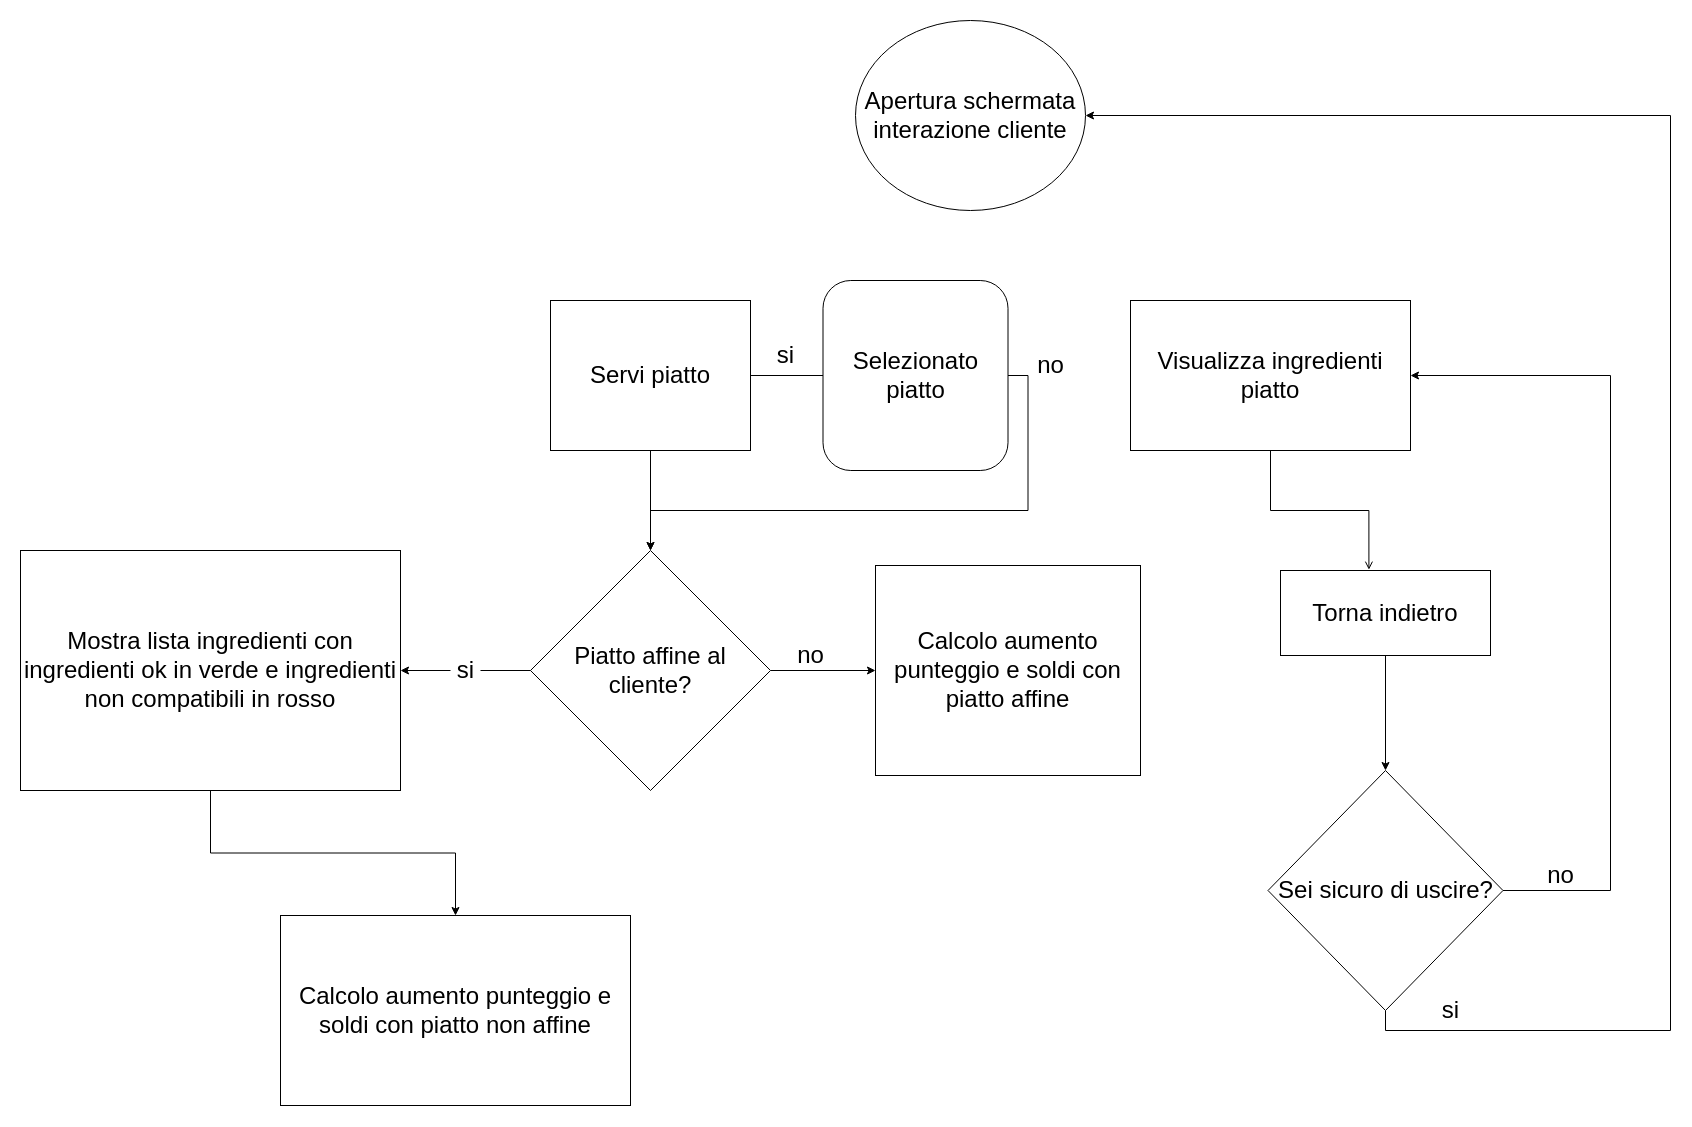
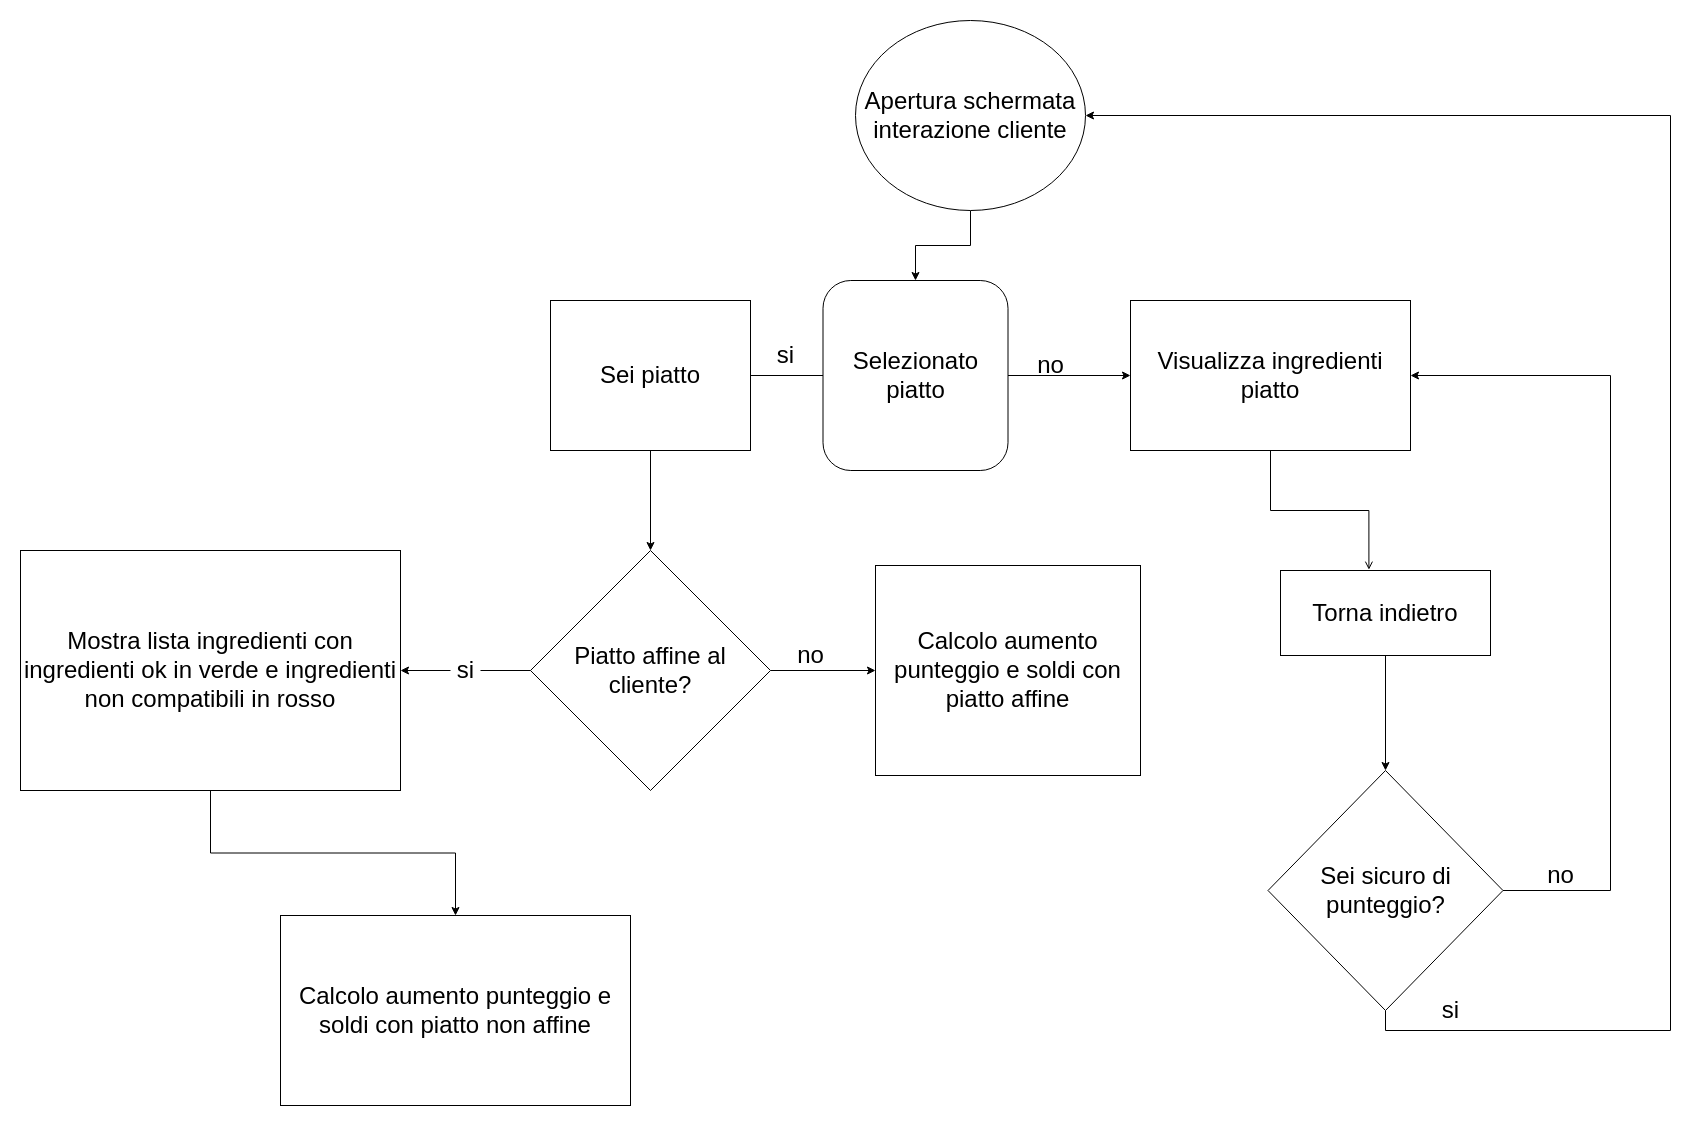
  <mxCell id="0" />
  <mxCell id="1" parent="0" />
+ <mxCell id="2" style="edgeStyle=orthogonalEdgeStyle;rounded=0;orthogonalLoop=1;jettySize=auto;html=1;exitX=0.5;exitY=1;exitDx=0;exitDy=0;entryX=0.5;entryY=0;entryDx=0;entryDy=0;fontSize=24;" parent="1" source="3" target="6" edge="1"><mxGeometry relative="1" as="geometry" /></mxCell>
  <mxCell id="3" value="Apertura schermata interazione cliente" style="ellipse;whiteSpace=wrap;html=1;fontSize=24;" parent="1" vertex="1"><mxGeometry x="855" y="20" width="230" height="190" as="geometry" /></mxCell>
  <mxCell id="4" style="edgeStyle=orthogonalEdgeStyle;rounded=0;orthogonalLoop=1;jettySize=auto;html=1;exitX=0;exitY=0.5;exitDx=0;exitDy=0;fontSize=24;endArrow=none;" parent="1" source="6" target="8" edge="1"><mxGeometry relative="1" as="geometry" /></mxCell>
- <mxCell id="5" style="edgeStyle=orthogonalEdgeStyle;rounded=0;orthogonalLoop=1;jettySize=auto;html=1;exitX=1;exitY=0.5;exitDx=0;exitDy=0;fontSize=24;" parent="1" source="6" target="20" edge="1"><mxGeometry relative="1" as="geometry"><mxPoint x="1142.5" y="625" as="sourcePoint" /></mxGeometry></mxCell>
+ <mxCell id="5" style="edgeStyle=orthogonalEdgeStyle;rounded=0;orthogonalLoop=1;jettySize=auto;html=1;exitX=1;exitY=0.5;exitDx=0;exitDy=0;fontSize=24;" parent="1" source="6" target="28" edge="1"><mxGeometry relative="1" as="geometry"><mxPoint x="1142.5" y="625" as="sourcePoint" /></mxGeometry></mxCell>
  <mxCell id="6" value="Selezionato piatto" style="whiteSpace=wrap;html=1;fontSize=24;rounded=1;" parent="1" vertex="1"><mxGeometry x="822.5" y="280" width="185" height="190" as="geometry" /></mxCell>
  <mxCell id="7" style="edgeStyle=orthogonalEdgeStyle;rounded=0;orthogonalLoop=1;jettySize=auto;html=1;exitX=0.5;exitY=1;exitDx=0;exitDy=0;entryX=0.5;entryY=0;entryDx=0;entryDy=0;fontSize=24;" parent="1" source="8" target="20" edge="1"><mxGeometry relative="1" as="geometry"><mxPoint x="689.667" y="590" as="targetPoint" /><mxPoint x="690" y="520" as="sourcePoint" /></mxGeometry></mxCell>
- <mxCell id="8" value="Servi piatto" style="rounded=0;whiteSpace=wrap;html=1;fontSize=24;" parent="1" vertex="1"><mxGeometry x="550" y="300" width="200" height="150" as="geometry" /></mxCell>
+ <mxCell id="8" value="Sei piatto" style="rounded=0;whiteSpace=wrap;html=1;fontSize=24;" parent="1" vertex="1"><mxGeometry x="550" y="300" width="200" height="150" as="geometry" /></mxCell>
  <mxCell id="9" value="si" style="text;html=1;align=center;verticalAlign=middle;resizable=0;points=[];autosize=1;strokeColor=none;fillColor=none;fontSize=24;" parent="1" vertex="1"><mxGeometry x="770" y="340" width="30" height="30" as="geometry" /></mxCell>
  <mxCell id="10" style="edgeStyle=orthogonalEdgeStyle;rounded=0;orthogonalLoop=1;jettySize=auto;html=1;exitX=0.5;exitY=1;exitDx=0;exitDy=0;entryX=0.421;entryY=-0.009;entryDx=0;entryDy=0;entryPerimeter=0;fontSize=24;endArrow=open;" parent="1" source="28" target="13" edge="1"><mxGeometry relative="1" as="geometry" /></mxCell>
  <mxCell id="11" value="no" style="text;html=1;align=center;verticalAlign=middle;resizable=0;points=[];autosize=1;strokeColor=none;fillColor=none;fontSize=24;" parent="1" vertex="1"><mxGeometry x="1030" y="350" width="40" height="30" as="geometry" /></mxCell>
  <mxCell id="12" style="edgeStyle=orthogonalEdgeStyle;rounded=0;orthogonalLoop=1;jettySize=auto;html=1;exitX=0.5;exitY=1;exitDx=0;exitDy=0;entryX=0.5;entryY=0;entryDx=0;entryDy=0;fontSize=24;" parent="1" source="13" target="16" edge="1"><mxGeometry relative="1" as="geometry" /></mxCell>
  <mxCell id="13" value="Torna indietro" style="whiteSpace=wrap;html=1;fontSize=24;" parent="1" vertex="1"><mxGeometry x="1280" y="570" width="210" height="85" as="geometry" /></mxCell>
  <mxCell id="14" style="edgeStyle=orthogonalEdgeStyle;rounded=0;orthogonalLoop=1;jettySize=auto;html=1;exitX=1;exitY=0.5;exitDx=0;exitDy=0;entryX=1;entryY=0.5;entryDx=0;entryDy=0;fontSize=24;" parent="1" source="16" target="28" edge="1"><mxGeometry relative="1" as="geometry"><Array as="points"><mxPoint x="1610" y="890" /><mxPoint x="1610" y="375" /></Array></mxGeometry></mxCell>
  <mxCell id="15" style="edgeStyle=orthogonalEdgeStyle;rounded=0;orthogonalLoop=1;jettySize=auto;html=1;exitX=0.5;exitY=1;exitDx=0;exitDy=0;fontSize=24;entryX=1;entryY=0.5;entryDx=0;entryDy=0;" parent="1" source="16" target="3" edge="1"><mxGeometry relative="1" as="geometry"><mxPoint x="1181.6" y="1040" as="targetPoint" /><Array as="points"><mxPoint x="1385" y="1030" /><mxPoint x="1670" y="1030" /><mxPoint x="1670" y="115" /></Array></mxGeometry></mxCell>
- <mxCell id="16" value="Sei sicuro di uscire?" style="rhombus;whiteSpace=wrap;html=1;fontSize=24;" parent="1" vertex="1"><mxGeometry x="1267.5" y="770" width="235" height="240" as="geometry" /></mxCell>
+ <mxCell id="16" value="Sei sicuro di punteggio?" style="rhombus;whiteSpace=wrap;html=1;fontSize=24;" parent="1" vertex="1"><mxGeometry x="1267.5" y="770" width="235" height="240" as="geometry" /></mxCell>
  <mxCell id="17" value="no" style="text;html=1;align=center;verticalAlign=middle;resizable=0;points=[];autosize=1;strokeColor=none;fillColor=none;fontSize=24;" parent="1" vertex="1"><mxGeometry x="1540" y="860" width="40" height="30" as="geometry" /></mxCell>
  <mxCell id="18" style="edgeStyle=orthogonalEdgeStyle;rounded=0;orthogonalLoop=1;jettySize=auto;html=1;exitX=0;exitY=0.5;exitDx=0;exitDy=0;entryX=1;entryY=0.5;entryDx=0;entryDy=0;startArrow=none;fontSize=24;" parent="1" source="26" target="24" edge="1"><mxGeometry relative="1" as="geometry" /></mxCell>
  <mxCell id="19" style="edgeStyle=orthogonalEdgeStyle;rounded=0;orthogonalLoop=1;jettySize=auto;html=1;exitX=1;exitY=0.5;exitDx=0;exitDy=0;entryX=0;entryY=0.5;entryDx=0;entryDy=0;fontSize=24;" parent="1" source="20" target="21" edge="1"><mxGeometry relative="1" as="geometry" /></mxCell>
  <mxCell id="20" value="Piatto affine al cliente?" style="rhombus;whiteSpace=wrap;html=1;fontSize=24;" parent="1" vertex="1"><mxGeometry x="530" y="550" width="240" height="240" as="geometry" /></mxCell>
  <mxCell id="21" value="Calcolo aumento punteggio e soldi con piatto affine" style="rounded=0;whiteSpace=wrap;html=1;fontSize=24;" parent="1" vertex="1"><mxGeometry x="875" y="565" width="265" height="210" as="geometry" /></mxCell>
  <mxCell id="22" value="Calcolo aumento punteggio e soldi con piatto non affine" style="rounded=0;whiteSpace=wrap;html=1;fontSize=24;" parent="1" vertex="1"><mxGeometry x="280" y="915" width="350" height="190" as="geometry" /></mxCell>
  <mxCell id="23" style="edgeStyle=orthogonalEdgeStyle;rounded=0;orthogonalLoop=1;jettySize=auto;html=1;exitX=0.5;exitY=1;exitDx=0;exitDy=0;fontSize=24;" parent="1" source="24" target="22" edge="1"><mxGeometry relative="1" as="geometry" /></mxCell>
  <mxCell id="24" value="Mostra lista ingredienti con ingredienti ok in verde e ingredienti non compatibili in rosso" style="whiteSpace=wrap;html=1;fontSize=24;" parent="1" vertex="1"><mxGeometry x="20" y="550" width="380" height="240" as="geometry" /></mxCell>
  <mxCell id="25" value="no" style="text;html=1;align=center;verticalAlign=middle;resizable=0;points=[];autosize=1;strokeColor=none;fillColor=none;fontSize=24;" parent="1" vertex="1"><mxGeometry x="790" y="640" width="40" height="30" as="geometry" /></mxCell>
  <mxCell id="26" value="si" style="text;html=1;align=center;verticalAlign=middle;resizable=0;points=[];autosize=1;strokeColor=none;fillColor=none;fontSize=24;" parent="1" vertex="1"><mxGeometry x="450" y="655" width="30" height="30" as="geometry" /></mxCell>
  <mxCell id="27" value="" style="edgeStyle=orthogonalEdgeStyle;rounded=0;orthogonalLoop=1;jettySize=auto;html=1;exitX=0;exitY=0.5;exitDx=0;exitDy=0;entryX=1;entryY=0.5;entryDx=0;entryDy=0;endArrow=none;fontSize=24;" parent="1" source="20" target="26" edge="1"><mxGeometry relative="1" as="geometry"><mxPoint x="500" y="670" as="sourcePoint" /><mxPoint x="450" y="670" as="targetPoint" /></mxGeometry></mxCell>
  <mxCell id="28" value="Visualizza ingredienti piatto" style="rounded=0;whiteSpace=wrap;html=1;fontSize=24;" parent="1" vertex="1"><mxGeometry x="1130" y="300" width="280" height="150" as="geometry" /></mxCell>
  <mxCell id="29" value="si" style="text;html=1;align=center;verticalAlign=middle;resizable=0;points=[];autosize=1;strokeColor=none;fillColor=none;fontSize=24;" parent="1" vertex="1"><mxGeometry x="1435" y="995" width="30" height="30" as="geometry" /></mxCell>
